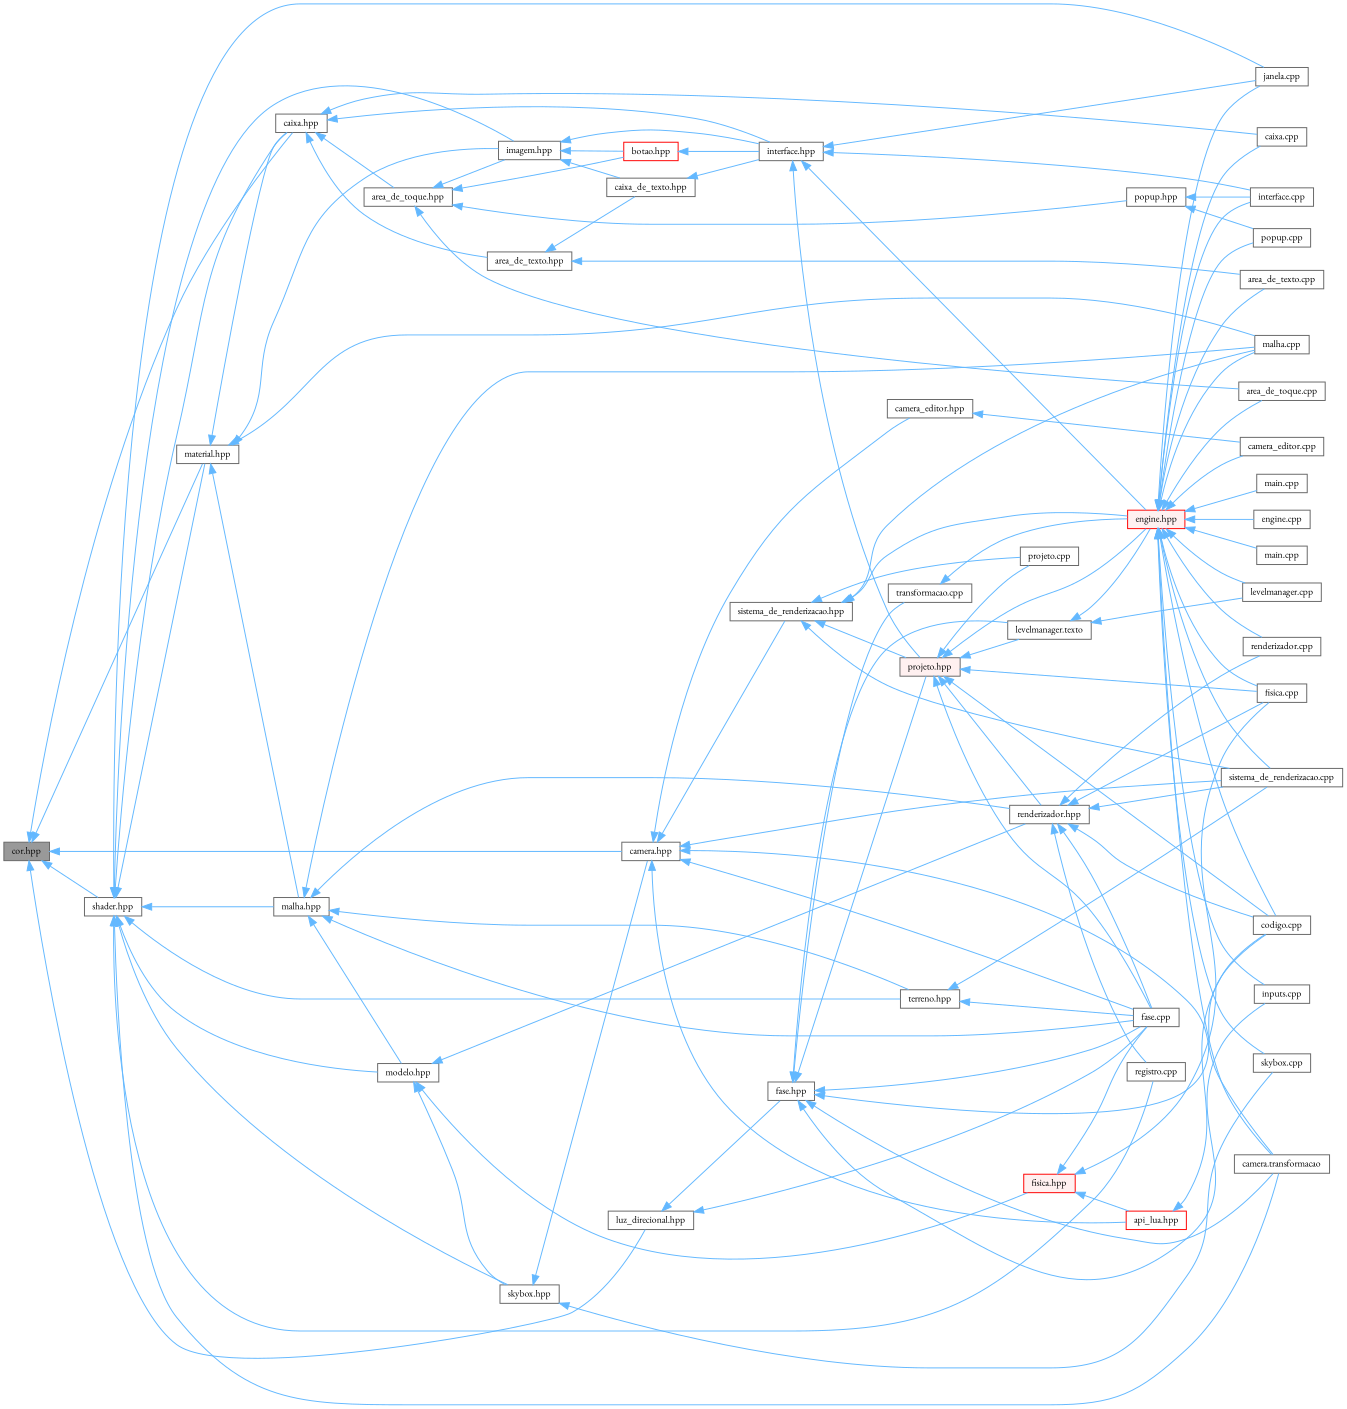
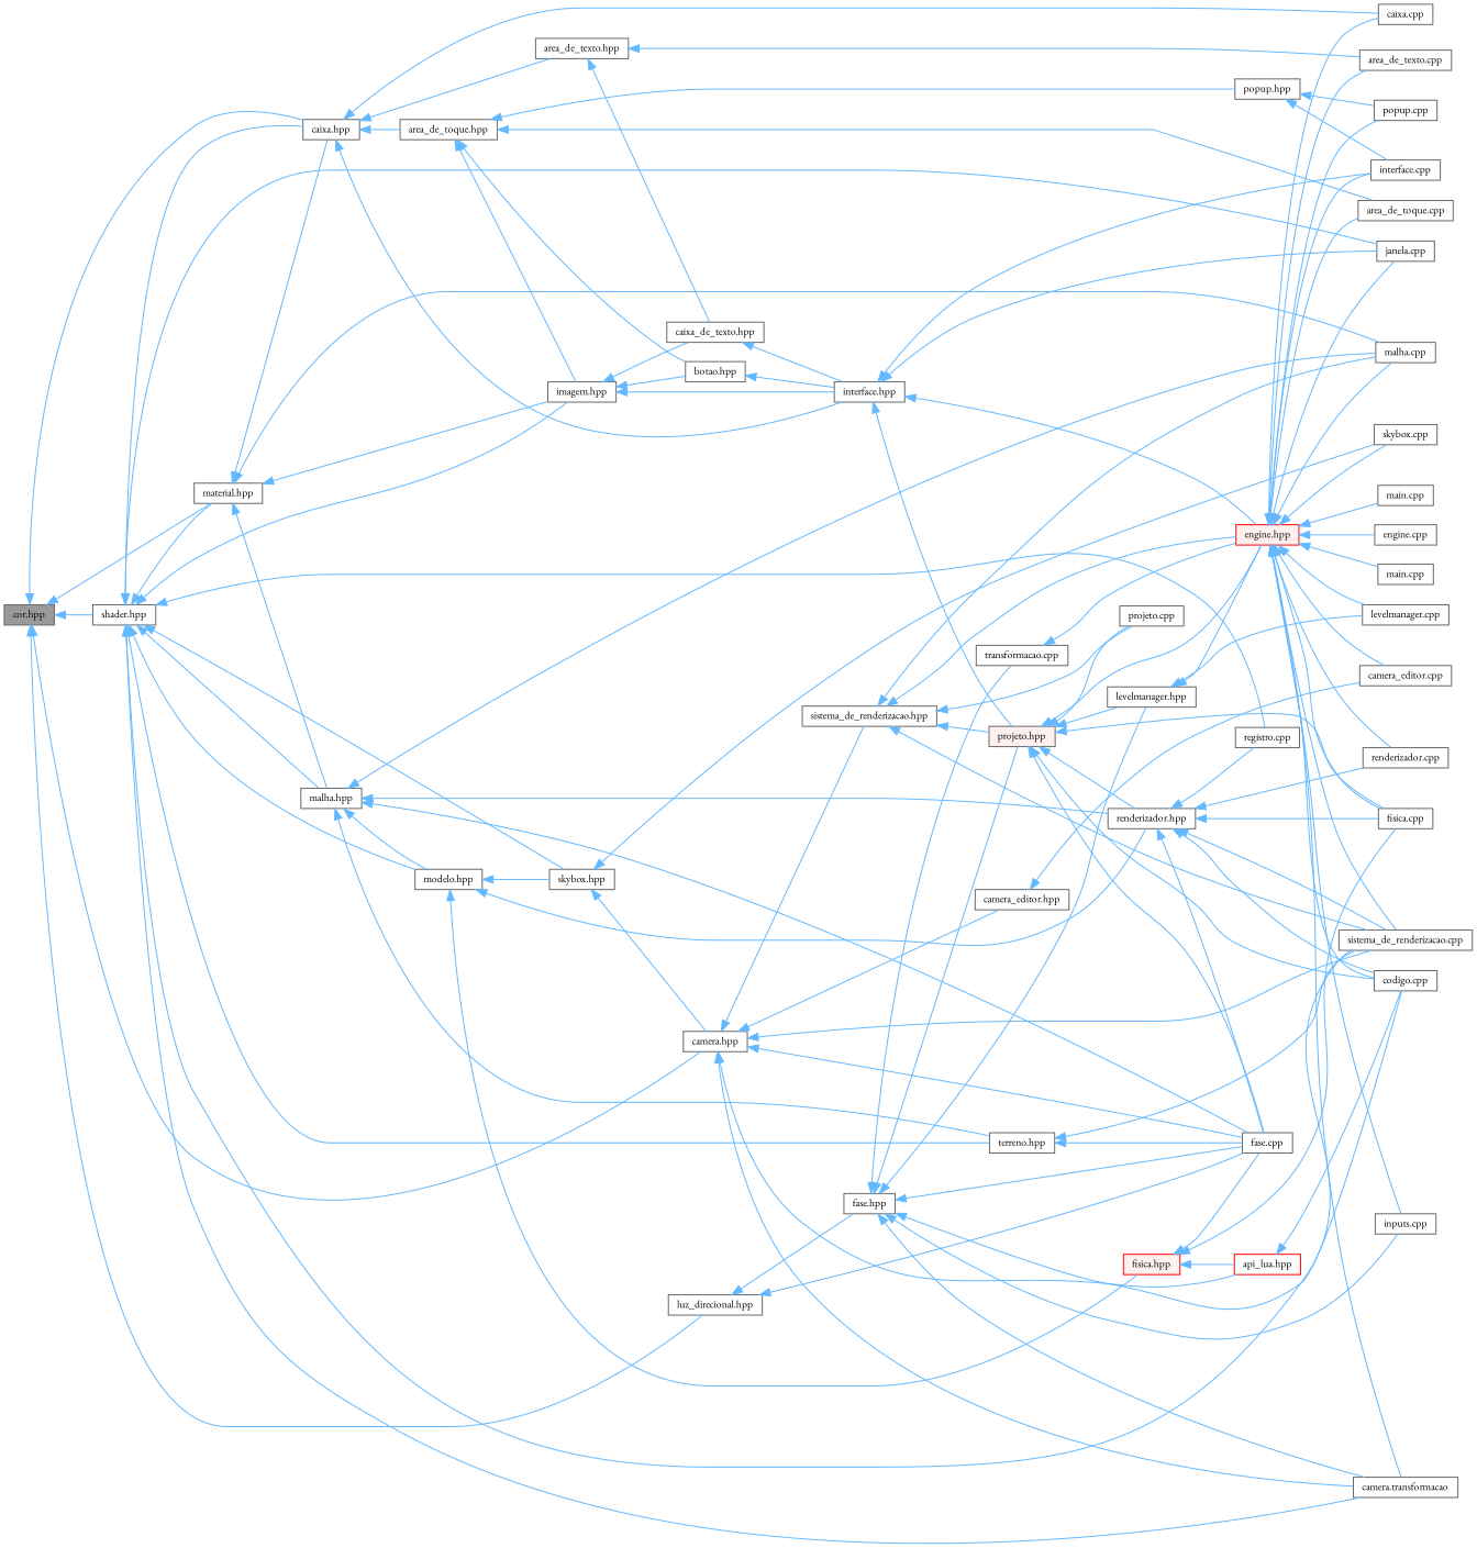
  digraph {
    fontname="EB Garamond"
    rankdir=LR
    node [color=grey40 fillcolor=white fontname="EB Garamond" fontsize=10 shape=box style=filled]
    edge [color=steelblue1 dir=back fontname="EB Garamond" fontsize=10 labelfontname=Helvetica labelfontsize=10 style=solid]
    n1 [color=gray40 fillcolor=grey60 fontcolor=black height=0.2 label="cor.hpp" width=0.4]
    n2 [height=0.2 label="caixa.hpp" width=0.4]
    n3 [height=0.2 label="camera.hpp" width=0.4]
    n4 [height=0.2 label="luz_direcional.hpp" width=0.4]
    n5 [height=0.2 label="material.hpp" width=0.4]
    n6 [height=0.2 label="shader.hpp" width=0.4]
    n7 [height=0.2 label="area_de_texto.hpp" width=0.4]
    n8 [height=0.2 label="interface.hpp" width=0.4]
    n9 [height=0.2 label="caixa.cpp" width=0.4]
    n10 [height=0.2 label="area_de_toque.hpp" width=0.4]
    n11 [height=0.2 label="camera.transformacao" width=0.4]
    n12 [height=0.2 label="sistema_de_renderizacao.cpp" width=0.4]
    n13 [height=0.2 label="fase.cpp" width=0.4]
    n14 [color=red height=0.2 label="api_lua.hpp" width=0.4]
    n15 [height=0.2 label="camera_editor.hpp" width=0.4]
    n16 [height=0.2 label="sistema_de_renderizacao.hpp" width=0.4]
    n17 [height=0.2 label="fase.hpp" width=0.4]
    n18 [height=0.2 label="malha.cpp" width=0.4]
    n19 [height=0.2 label="imagem.hpp" width=0.4]
    n20 [height=0.2 label="malha.hpp" width=0.4]
    n21 [height=0.2 label="janela.cpp" width=0.4]
    n22 [height=0.2 label="registro.cpp" width=0.4]
    n23 [height=0.2 label="modelo.hpp" width=0.4]
    n24 [height=0.2 label="terreno.hpp" width=0.4]
    n25 [height=0.2 label="skybox.hpp" width=0.4]
    n26 [height=0.2 label="area_de_texto.cpp" width=0.4]
    n27 [height=0.2 label="caixa_de_texto.hpp" width=0.4]
    n28 [color=red fillcolor="#FFF0F0" height=0.2 label="engine.hpp" width=0.4]
    n29 [height=0.2 label="interface.cpp" width=0.4]
    n30 [fillcolor="#FFF0F0" height=0.2 label="projeto.hpp" width=0.4]
    n31 [height=0.2 label="area_de_toque.cpp" width=0.4]
-   n32 [color=red height=0.2 label="botao.hpp" width=0.4]
+   n32 [height=0.2 label="botao.hpp" width=0.4]
    n33 [height=0.2 label="popup.hpp" width=0.4]
    n34 [height=0.2 label="camera_editor.cpp" width=0.4]
    n35 [height=0.2 label="codigo.cpp" width=0.4]
    n36 [height=0.2 label="engine.cpp" width=0.4]
    n37 [height=0.2 label="fisica.cpp" width=0.4]
    n38 [height=0.2 label="inputs.cpp" width=0.4]
    n39 [height=0.2 label="levelmanager.cpp" width=0.4]
    n40 [height=0.2 label="main.cpp" width=0.4]
    n41 [height=0.2 label="main.cpp" width=0.4]
    n42 [height=0.2 label="popup.cpp" width=0.4]
    n43 [height=0.2 label="renderizador.cpp" width=0.4]
    n44 [height=0.2 label="skybox.cpp" width=0.4]
-   n45 [height=0.2 label="levelmanager.texto" width=0.4]
+   n45 [height=0.2 label="levelmanager.hpp" width=0.4]
    n46 [height=0.2 label="projeto.cpp" width=0.4]
    n47 [height=0.2 label="renderizador.hpp" width=0.4]
    n48 [height=0.2 label="transformacao.cpp" width=0.4]
    n49 [color=red fillcolor="#FFF0F0" height=0.2 label="fisica.hpp" width=0.4]
    n1 -> n2
    n1 -> n3
    n1 -> n4
    n1 -> n5
    n1 -> n6
    n2 -> n7
    n2 -> n8
    n2 -> n9
    n2 -> n10
    n3 -> n11
    n3 -> n12
    n3 -> n13
    n3 -> n14
    n3 -> n15
    n3 -> n16
    n4 -> n13
    n4 -> n17
    n5 -> n2
    n5 -> n18
    n5 -> n19
    n5 -> n20
    n6 -> n2
    n6 -> n5
    n6 -> n11
+   n6 -> n12
    n6 -> n19
    n6 -> n20
    n6 -> n21
    n6 -> n22
    n6 -> n23
    n6 -> n24
    n6 -> n25
    n7 -> n26
    n7 -> n27
    n8 -> n21
    n8 -> n28
    n8 -> n29
    n8 -> n30
    n10 -> n19
    n10 -> n31
    n10 -> n32
    n10 -> n33
    n14 -> n35
    n15 -> n34
    n16 -> n12
    n16 -> n18
    n16 -> n28
    n16 -> n30
    n16 -> n46
    n17 -> n11
    n17 -> n13
    n17 -> n30
    n17 -> n35
    n17 -> n38
    n17 -> n45
    n17 -> n48
    n19 -> n8
    n19 -> n27
    n19 -> n32
    n20 -> n13
    n20 -> n18
    n20 -> n23
    n20 -> n24
    n20 -> n47
    n23 -> n25
    n23 -> n47
    n23 -> n49
    n24 -> n12
    n24 -> n13
    n25 -> n3
    n25 -> n44
    n27 -> n8
    n28 -> n9
    n28 -> n11
    n28 -> n12
    n28 -> n18
    n28 -> n21
    n28 -> n26
    n28 -> n29
    n28 -> n31
    n28 -> n34
    n28 -> n35
    n28 -> n36
    n28 -> n37
    n28 -> n38
    n28 -> n39
    n28 -> n40
    n28 -> n41
    n28 -> n42
    n28 -> n43
    n28 -> n44
    n30 -> n13
    n30 -> n28
    n30 -> n35
    n30 -> n37
    n30 -> n45
    n30 -> n46
    n30 -> n47
    n32 -> n8
    n33 -> n29
    n33 -> n42
    n45 -> n28
    n45 -> n39
    n47 -> n12
    n47 -> n13
    n47 -> n22
    n47 -> n35
    n47 -> n37
    n47 -> n43
    n48 -> n28
    n49 -> n13
    n49 -> n14
    n49 -> n37
  }
